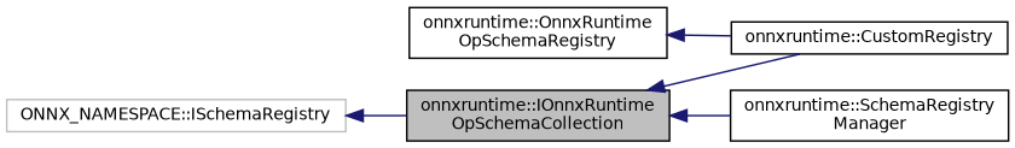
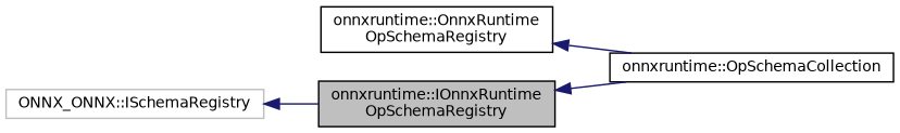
  digraph {
    rankdir=LR
    node [color=black fillcolor=white fontname=Helvetica fontsize=10 shape=record style=filled]
    edge [color=midnightblue dir=back fontname=Helvetica fontsize=10 labelfontname=Helvetica labelfontsize=10 style=solid]
-   n1 [fillcolor=grey75 fontcolor=black height=0.2 label="onnxruntime::IOnnxRuntime\lOpSchemaCollection" width=0.4]
-   n2 [height=0.2 label="onnxruntime::SchemaRegistry\lManager" width=0.4]
-   n3 [height=0.2 label="onnxruntime::CustomRegistry" width=0.4]
+   n1 [fillcolor=grey75 fontcolor=black height=0.2 label="onnxruntime::IOnnxRuntime\lOpSchemaRegistry" width=0.4]
+   n3 [height=0.2 label="onnxruntime::OpSchemaCollection" width=0.4]
    n4 [height=0.2 label="onnxruntime::OnnxRuntime\lOpSchemaRegistry" width=0.4]
-   n5 [color=grey75 height=0.2 label="ONNX_NAMESPACE::ISchemaRegistry" width=0.4]
-   n1 -> n2
+   n5 [color=grey75 height=0.2 label="ONNX_ONNX::ISchemaRegistry" width=0.4]
    n1 -> n3
    n4 -> n3
    n5 -> n1
  }
